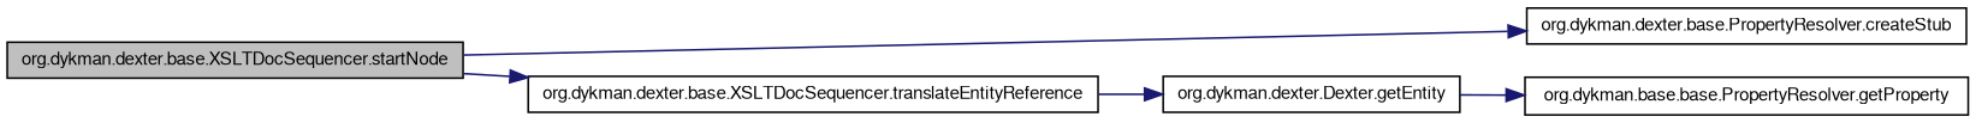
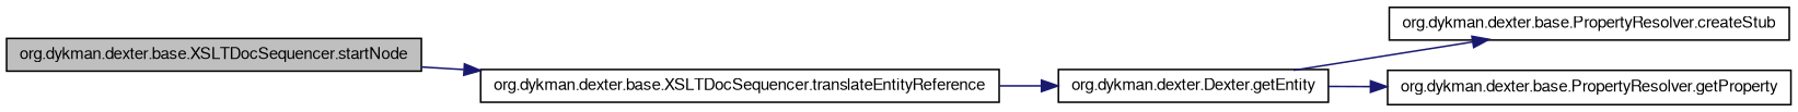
  digraph {
    rankdir=LR
    node [color=black fontname=FreeSans fontsize=10 shape=record]
    edge [color=midnightblue fontname=FreeSans fontsize=10 labelfontname=FreeSans labelfontsize=10 style=solid]
    n1 [fillcolor=grey75 fontcolor=black height=0.2 label="org.dykman.dexter.base.XSLTDocSequencer.startNode" style=filled width=0.4]
    n2 [height=0.2 label="org.dykman.dexter.base.PropertyResolver.createStub" width=0.4]
    n3 [height=0.2 label="org.dykman.dexter.base.XSLTDocSequencer.translateEntityReference" width=0.4]
    n4 [height=0.2 label="org.dykman.dexter.Dexter.getEntity" width=0.4]
-   n5 [height=0.2 label="org.dykman.base.base.PropertyResolver.getProperty" width=0.4]
-   n1 -> n2
+   n5 [height=0.2 label="org.dykman.dexter.base.PropertyResolver.getProperty" width=0.4]
+   n4 -> n2
    n1 -> n3
    n3 -> n4
    n4 -> n5
  }
